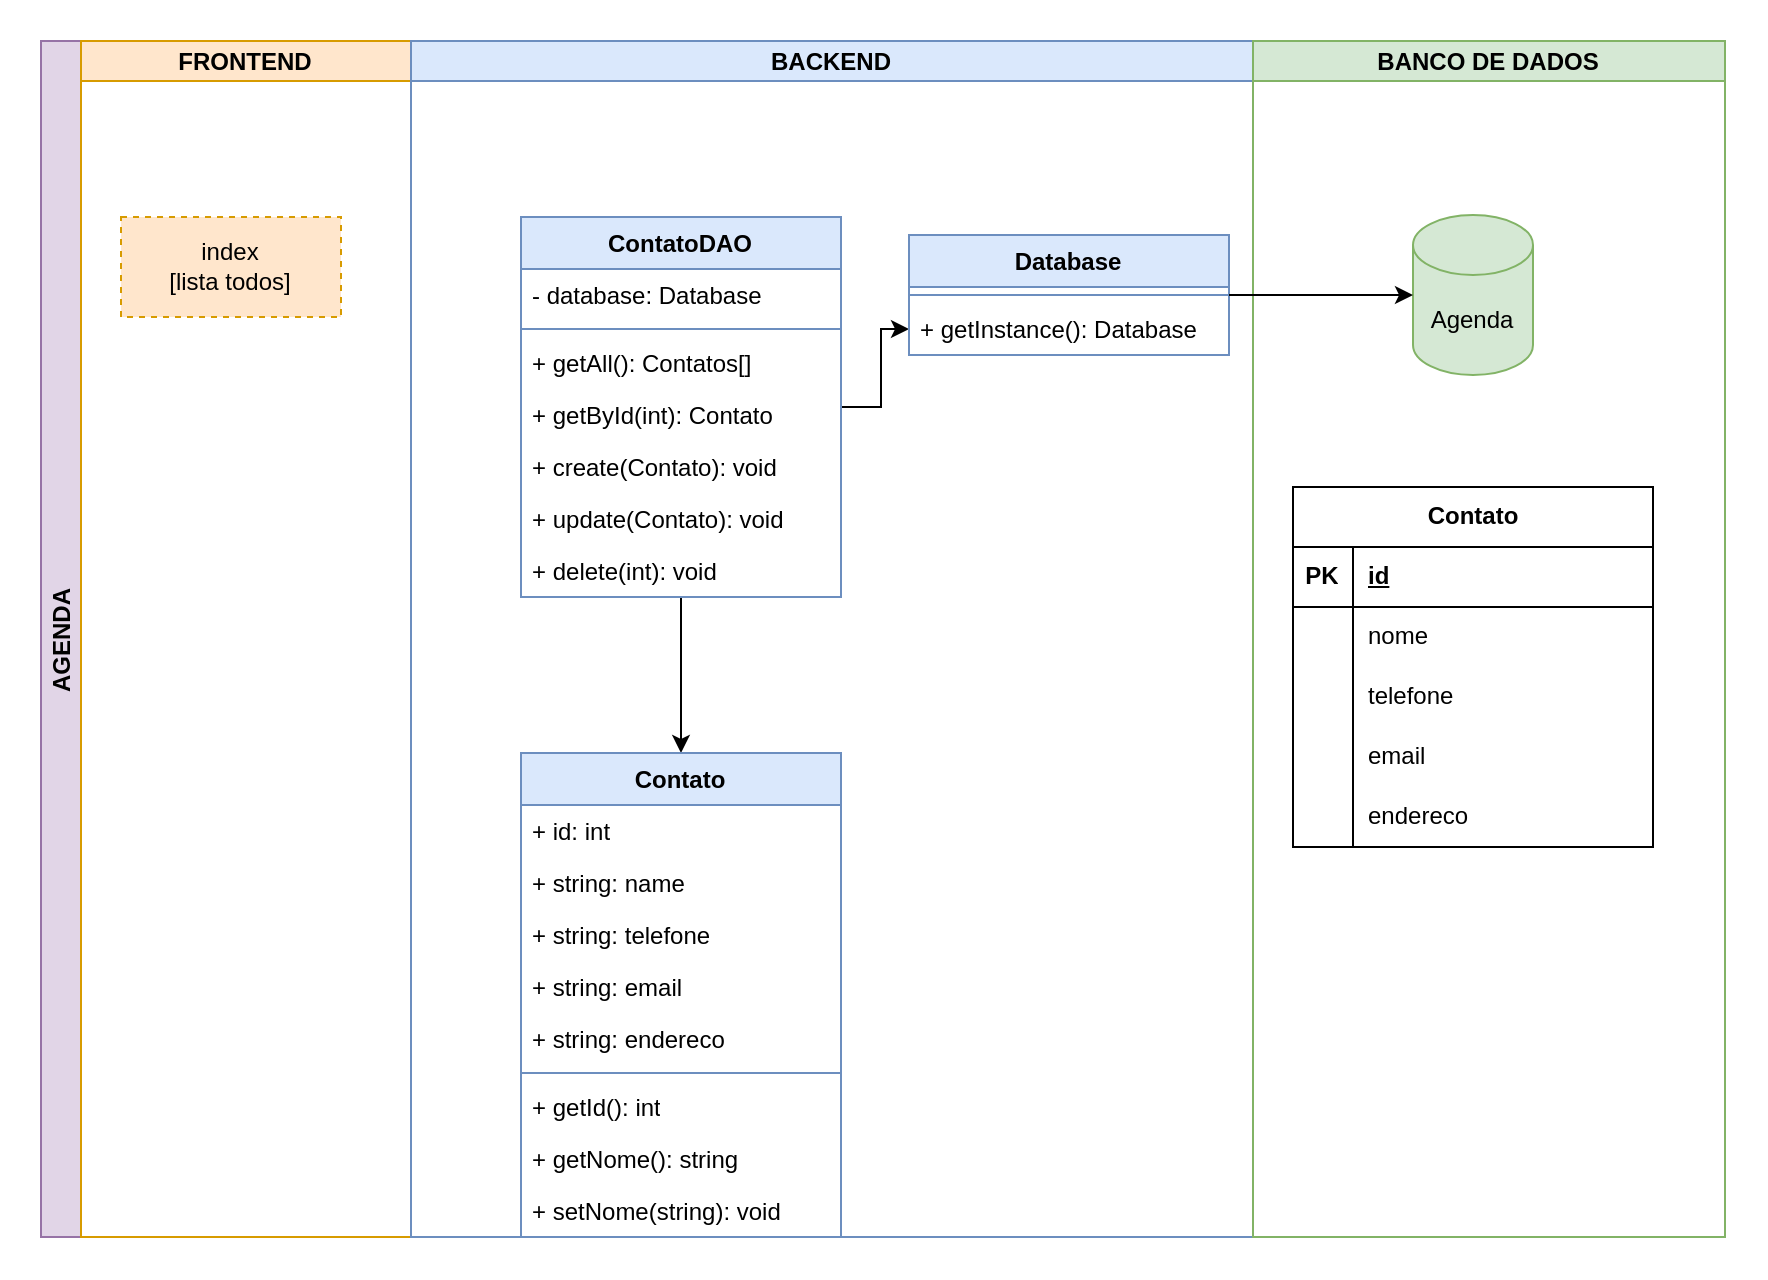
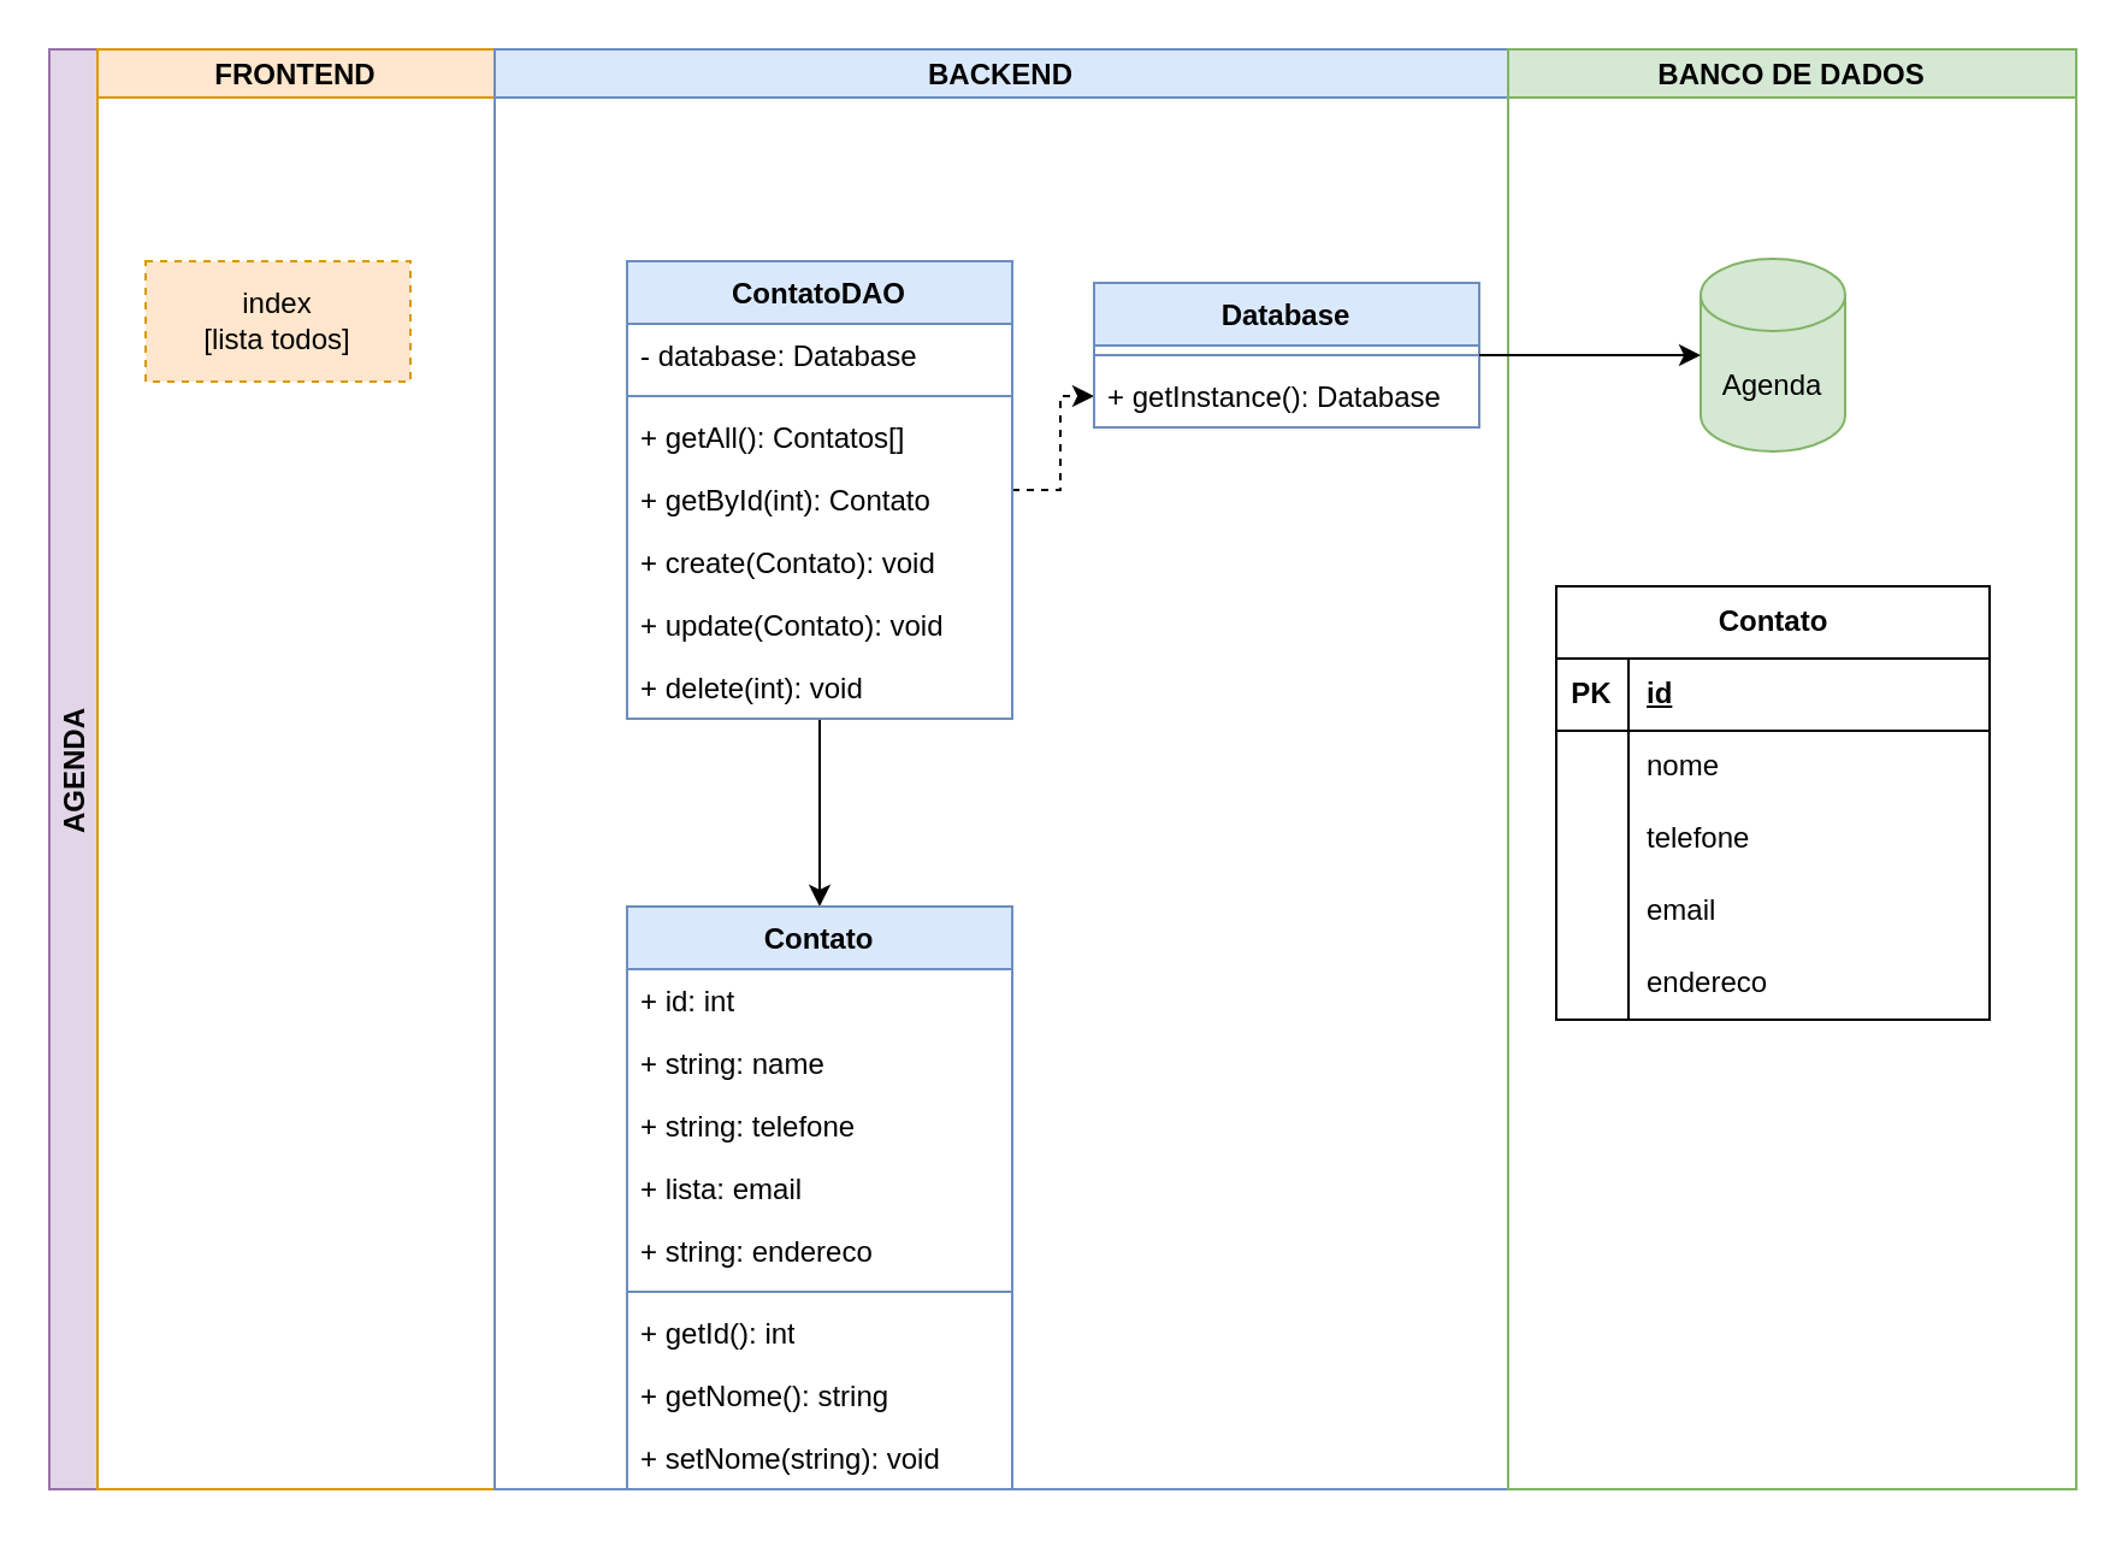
  <mxCell id="0" />
  <mxCell id="1" parent="0" />
  <mxCell id="2" value="index&lt;div&gt;[lista todos]&lt;/div&gt;" style="html=1;whiteSpace=wrap;fillColor=#ffe6cc;strokeColor=#d79b00;dashed=1;" parent="1" vertex="1"><mxGeometry x="60" y="108" width="110" height="50" as="geometry" /></mxCell>
  <mxCell id="3" style="edgeStyle=orthogonalEdgeStyle;rounded=0;orthogonalLoop=1;jettySize=auto;html=1;entryX=0.5;entryY=0;entryDx=0;entryDy=0;" parent="1" source="5" target="19" edge="1"><mxGeometry relative="1" as="geometry" /></mxCell>
- <mxCell id="4" style="edgeStyle=orthogonalEdgeStyle;rounded=0;orthogonalLoop=1;jettySize=auto;html=1;entryX=0;entryY=0.5;entryDx=0;entryDy=0;" parent="1" source="5" target="18" edge="1"><mxGeometry relative="1" as="geometry" /></mxCell>
+ <mxCell id="4" style="edgeStyle=orthogonalEdgeStyle;rounded=0;orthogonalLoop=1;jettySize=auto;html=1;entryX=0;entryY=0.5;entryDx=0;entryDy=0;dashed=1;" parent="1" source="5" target="18" edge="1"><mxGeometry relative="1" as="geometry" /></mxCell>
  <mxCell id="5" value="ContatoDAO" style="swimlane;fontStyle=1;align=center;verticalAlign=top;childLayout=stackLayout;horizontal=1;startSize=26;horizontalStack=0;resizeParent=1;resizeParentMax=0;resizeLast=0;collapsible=1;marginBottom=0;whiteSpace=wrap;html=1;fillColor=#dae8fc;strokeColor=#6c8ebf;" parent="1" vertex="1"><mxGeometry x="260" y="108" width="160" height="190" as="geometry" /></mxCell>
  <mxCell id="6" value="- database: Database" style="text;strokeColor=none;fillColor=none;align=left;verticalAlign=top;spacingLeft=4;spacingRight=4;overflow=hidden;rotatable=0;points=[[0,0.5],[1,0.5]];portConstraint=eastwest;whiteSpace=wrap;html=1;" parent="5" vertex="1"><mxGeometry y="26" width="160" height="26" as="geometry" /></mxCell>
  <mxCell id="7" value="" style="line;strokeWidth=1;fillColor=none;align=left;verticalAlign=middle;spacingTop=-1;spacingLeft=3;spacingRight=3;rotatable=0;labelPosition=right;points=[];portConstraint=eastwest;strokeColor=inherit;" parent="5" vertex="1"><mxGeometry y="52" width="160" height="8" as="geometry" /></mxCell>
  <mxCell id="8" value="+ getAll(): Contatos[]" style="text;strokeColor=none;fillColor=none;align=left;verticalAlign=top;spacingLeft=4;spacingRight=4;overflow=hidden;rotatable=0;points=[[0,0.5],[1,0.5]];portConstraint=eastwest;whiteSpace=wrap;html=1;" parent="5" vertex="1"><mxGeometry y="60" width="160" height="26" as="geometry" /></mxCell>
  <mxCell id="9" value="+ getById(int): Contato" style="text;strokeColor=none;fillColor=none;align=left;verticalAlign=top;spacingLeft=4;spacingRight=4;overflow=hidden;rotatable=0;points=[[0,0.5],[1,0.5]];portConstraint=eastwest;whiteSpace=wrap;html=1;" parent="5" vertex="1"><mxGeometry y="86" width="160" height="26" as="geometry" /></mxCell>
  <mxCell id="10" value="+ create(Contato): void" style="text;strokeColor=none;fillColor=none;align=left;verticalAlign=top;spacingLeft=4;spacingRight=4;overflow=hidden;rotatable=0;points=[[0,0.5],[1,0.5]];portConstraint=eastwest;whiteSpace=wrap;html=1;" vertex="1" parent="5"><mxGeometry y="112" width="160" height="26" as="geometry" /></mxCell>
  <mxCell id="11" value="+ update(Contato): void" style="text;strokeColor=none;fillColor=none;align=left;verticalAlign=top;spacingLeft=4;spacingRight=4;overflow=hidden;rotatable=0;points=[[0,0.5],[1,0.5]];portConstraint=eastwest;whiteSpace=wrap;html=1;" vertex="1" parent="5"><mxGeometry y="138" width="160" height="26" as="geometry" /></mxCell>
  <mxCell id="12" value="+ delete(int): void" style="text;strokeColor=none;fillColor=none;align=left;verticalAlign=top;spacingLeft=4;spacingRight=4;overflow=hidden;rotatable=0;points=[[0,0.5],[1,0.5]];portConstraint=eastwest;whiteSpace=wrap;html=1;" vertex="1" parent="5"><mxGeometry y="164" width="160" height="26" as="geometry" /></mxCell>
  <mxCell id="13" value="AGENDA" style="swimlane;childLayout=stackLayout;resizeParent=1;resizeParentMax=0;startSize=20;horizontal=0;horizontalStack=1;fillColor=#e1d5e7;strokeColor=#9673a6;" parent="1" vertex="1"><mxGeometry x="20" y="20" width="842" height="598" as="geometry" /></mxCell>
  <mxCell id="14" value="FRONTEND" style="swimlane;startSize=20;fillColor=#ffe6cc;strokeColor=#d79b00;" parent="13" vertex="1"><mxGeometry x="20" width="165" height="598" as="geometry" /></mxCell>
  <mxCell id="15" value="BACKEND" style="swimlane;startSize=20;fillColor=#dae8fc;strokeColor=#6c8ebf;" parent="13" vertex="1"><mxGeometry x="185" width="421" height="598" as="geometry" /></mxCell>
  <mxCell id="16" value="Database" style="swimlane;fontStyle=1;align=center;verticalAlign=top;childLayout=stackLayout;horizontal=1;startSize=26;horizontalStack=0;resizeParent=1;resizeParentMax=0;resizeLast=0;collapsible=1;marginBottom=0;whiteSpace=wrap;html=1;fillColor=#dae8fc;strokeColor=#6c8ebf;" parent="15" vertex="1"><mxGeometry x="249" y="97" width="160" height="60" as="geometry" /></mxCell>
  <mxCell id="17" value="" style="line;strokeWidth=1;fillColor=none;align=left;verticalAlign=middle;spacingTop=-1;spacingLeft=3;spacingRight=3;rotatable=0;labelPosition=right;points=[];portConstraint=eastwest;strokeColor=inherit;" parent="16" vertex="1"><mxGeometry y="26" width="160" height="8" as="geometry" /></mxCell>
  <mxCell id="18" value="+ getInstance(): Database" style="text;strokeColor=none;fillColor=none;align=left;verticalAlign=top;spacingLeft=4;spacingRight=4;overflow=hidden;rotatable=0;points=[[0,0.5],[1,0.5]];portConstraint=eastwest;whiteSpace=wrap;html=1;" parent="16" vertex="1"><mxGeometry y="34" width="160" height="26" as="geometry" /></mxCell>
  <mxCell id="19" value="Contato" style="swimlane;fontStyle=1;align=center;verticalAlign=top;childLayout=stackLayout;horizontal=1;startSize=26;horizontalStack=0;resizeParent=1;resizeParentMax=0;resizeLast=0;collapsible=1;marginBottom=0;whiteSpace=wrap;html=1;fillColor=#dae8fc;strokeColor=#6c8ebf;" parent="15" vertex="1"><mxGeometry x="55" y="356" width="160" height="242" as="geometry" /></mxCell>
  <mxCell id="20" value="+ id: int" style="text;strokeColor=none;fillColor=none;align=left;verticalAlign=top;spacingLeft=4;spacingRight=4;overflow=hidden;rotatable=0;points=[[0,0.5],[1,0.5]];portConstraint=eastwest;whiteSpace=wrap;html=1;" parent="19" vertex="1"><mxGeometry y="26" width="160" height="26" as="geometry" /></mxCell>
  <mxCell id="21" value="+ string: name" style="text;strokeColor=none;fillColor=none;align=left;verticalAlign=top;spacingLeft=4;spacingRight=4;overflow=hidden;rotatable=0;points=[[0,0.5],[1,0.5]];portConstraint=eastwest;whiteSpace=wrap;html=1;" parent="19" vertex="1"><mxGeometry y="52" width="160" height="26" as="geometry" /></mxCell>
  <mxCell id="22" value="+ string: telefone" style="text;strokeColor=none;fillColor=none;align=left;verticalAlign=top;spacingLeft=4;spacingRight=4;overflow=hidden;rotatable=0;points=[[0,0.5],[1,0.5]];portConstraint=eastwest;whiteSpace=wrap;html=1;" vertex="1" parent="19"><mxGeometry y="78" width="160" height="26" as="geometry" /></mxCell>
- <mxCell id="23" value="+ string: email" style="text;strokeColor=none;fillColor=none;align=left;verticalAlign=top;spacingLeft=4;spacingRight=4;overflow=hidden;rotatable=0;points=[[0,0.5],[1,0.5]];portConstraint=eastwest;whiteSpace=wrap;html=1;" vertex="1" parent="19"><mxGeometry y="104" width="160" height="26" as="geometry" /></mxCell>
+ <mxCell id="23" value="+ lista: email" style="text;strokeColor=none;fillColor=none;align=left;verticalAlign=top;spacingLeft=4;spacingRight=4;overflow=hidden;rotatable=0;points=[[0,0.5],[1,0.5]];portConstraint=eastwest;whiteSpace=wrap;html=1;" vertex="1" parent="19"><mxGeometry y="104" width="160" height="26" as="geometry" /></mxCell>
  <mxCell id="24" value="+ string: endereco" style="text;strokeColor=none;fillColor=none;align=left;verticalAlign=top;spacingLeft=4;spacingRight=4;overflow=hidden;rotatable=0;points=[[0,0.5],[1,0.5]];portConstraint=eastwest;whiteSpace=wrap;html=1;" vertex="1" parent="19"><mxGeometry y="130" width="160" height="26" as="geometry" /></mxCell>
  <mxCell id="25" value="" style="line;strokeWidth=1;fillColor=none;align=left;verticalAlign=middle;spacingTop=-1;spacingLeft=3;spacingRight=3;rotatable=0;labelPosition=right;points=[];portConstraint=eastwest;strokeColor=inherit;" parent="19" vertex="1"><mxGeometry y="156" width="160" height="8" as="geometry" /></mxCell>
  <mxCell id="26" value="+ getId(): int" style="text;strokeColor=none;fillColor=none;align=left;verticalAlign=top;spacingLeft=4;spacingRight=4;overflow=hidden;rotatable=0;points=[[0,0.5],[1,0.5]];portConstraint=eastwest;whiteSpace=wrap;html=1;" parent="19" vertex="1"><mxGeometry y="164" width="160" height="26" as="geometry" /></mxCell>
  <mxCell id="27" value="+ getNome(): string" style="text;strokeColor=none;fillColor=none;align=left;verticalAlign=top;spacingLeft=4;spacingRight=4;overflow=hidden;rotatable=0;points=[[0,0.5],[1,0.5]];portConstraint=eastwest;whiteSpace=wrap;html=1;" parent="19" vertex="1"><mxGeometry y="190" width="160" height="26" as="geometry" /></mxCell>
  <mxCell id="28" value="+ setNome(string): void" style="text;strokeColor=none;fillColor=none;align=left;verticalAlign=top;spacingLeft=4;spacingRight=4;overflow=hidden;rotatable=0;points=[[0,0.5],[1,0.5]];portConstraint=eastwest;whiteSpace=wrap;html=1;" parent="19" vertex="1"><mxGeometry y="216" width="160" height="26" as="geometry" /></mxCell>
  <mxCell id="29" value="BANCO DE DADOS" style="swimlane;startSize=20;fillColor=#d5e8d4;strokeColor=#82b366;" parent="13" vertex="1"><mxGeometry x="606" width="236" height="598" as="geometry" /></mxCell>
  <mxCell id="30" value="Agenda" style="shape=cylinder3;whiteSpace=wrap;html=1;boundedLbl=1;backgroundOutline=1;size=15;fillColor=#d5e8d4;strokeColor=#82b366;" parent="29" vertex="1"><mxGeometry x="80" y="87" width="60" height="80" as="geometry" /></mxCell>
  <mxCell id="31" value="Contato" style="shape=table;startSize=30;container=1;collapsible=1;childLayout=tableLayout;fixedRows=1;rowLines=0;fontStyle=1;align=center;resizeLast=1;html=1;" vertex="1" parent="29"><mxGeometry x="20" y="223" width="180" height="180" as="geometry" /></mxCell>
  <mxCell id="32" value="" style="shape=tableRow;horizontal=0;startSize=0;swimlaneHead=0;swimlaneBody=0;fillColor=none;collapsible=0;dropTarget=0;points=[[0,0.5],[1,0.5]];portConstraint=eastwest;top=0;left=0;right=0;bottom=1;" vertex="1" parent="31"><mxGeometry y="30" width="180" height="30" as="geometry" /></mxCell>
  <mxCell id="33" value="PK" style="shape=partialRectangle;connectable=0;fillColor=none;top=0;left=0;bottom=0;right=0;fontStyle=1;overflow=hidden;whiteSpace=wrap;html=1;" vertex="1" parent="32"><mxGeometry width="30" height="30" as="geometry"><mxRectangle width="30" height="30" as="alternateBounds" /></mxGeometry></mxCell>
  <mxCell id="34" value="id" style="shape=partialRectangle;connectable=0;fillColor=none;top=0;left=0;bottom=0;right=0;align=left;spacingLeft=6;fontStyle=5;overflow=hidden;whiteSpace=wrap;html=1;" vertex="1" parent="32"><mxGeometry x="30" width="150" height="30" as="geometry"><mxRectangle width="150" height="30" as="alternateBounds" /></mxGeometry></mxCell>
  <mxCell id="35" value="" style="shape=tableRow;horizontal=0;startSize=0;swimlaneHead=0;swimlaneBody=0;fillColor=none;collapsible=0;dropTarget=0;points=[[0,0.5],[1,0.5]];portConstraint=eastwest;top=0;left=0;right=0;bottom=0;" vertex="1" parent="31"><mxGeometry y="60" width="180" height="30" as="geometry" /></mxCell>
  <mxCell id="36" value="" style="shape=partialRectangle;connectable=0;fillColor=none;top=0;left=0;bottom=0;right=0;editable=1;overflow=hidden;whiteSpace=wrap;html=1;" vertex="1" parent="35"><mxGeometry width="30" height="30" as="geometry"><mxRectangle width="30" height="30" as="alternateBounds" /></mxGeometry></mxCell>
  <mxCell id="37" value="nome" style="shape=partialRectangle;connectable=0;fillColor=none;top=0;left=0;bottom=0;right=0;align=left;spacingLeft=6;overflow=hidden;whiteSpace=wrap;html=1;" vertex="1" parent="35"><mxGeometry x="30" width="150" height="30" as="geometry"><mxRectangle width="150" height="30" as="alternateBounds" /></mxGeometry></mxCell>
  <mxCell id="38" value="" style="shape=tableRow;horizontal=0;startSize=0;swimlaneHead=0;swimlaneBody=0;fillColor=none;collapsible=0;dropTarget=0;points=[[0,0.5],[1,0.5]];portConstraint=eastwest;top=0;left=0;right=0;bottom=0;" vertex="1" parent="31"><mxGeometry y="90" width="180" height="30" as="geometry" /></mxCell>
  <mxCell id="39" value="" style="shape=partialRectangle;connectable=0;fillColor=none;top=0;left=0;bottom=0;right=0;editable=1;overflow=hidden;whiteSpace=wrap;html=1;" vertex="1" parent="38"><mxGeometry width="30" height="30" as="geometry"><mxRectangle width="30" height="30" as="alternateBounds" /></mxGeometry></mxCell>
  <mxCell id="40" value="telefone" style="shape=partialRectangle;connectable=0;fillColor=none;top=0;left=0;bottom=0;right=0;align=left;spacingLeft=6;overflow=hidden;whiteSpace=wrap;html=1;" vertex="1" parent="38"><mxGeometry x="30" width="150" height="30" as="geometry"><mxRectangle width="150" height="30" as="alternateBounds" /></mxGeometry></mxCell>
  <mxCell id="41" value="" style="shape=tableRow;horizontal=0;startSize=0;swimlaneHead=0;swimlaneBody=0;fillColor=none;collapsible=0;dropTarget=0;points=[[0,0.5],[1,0.5]];portConstraint=eastwest;top=0;left=0;right=0;bottom=0;" vertex="1" parent="31"><mxGeometry y="120" width="180" height="30" as="geometry" /></mxCell>
  <mxCell id="42" value="" style="shape=partialRectangle;connectable=0;fillColor=none;top=0;left=0;bottom=0;right=0;editable=1;overflow=hidden;whiteSpace=wrap;html=1;" vertex="1" parent="41"><mxGeometry width="30" height="30" as="geometry"><mxRectangle width="30" height="30" as="alternateBounds" /></mxGeometry></mxCell>
  <mxCell id="43" value="email" style="shape=partialRectangle;connectable=0;fillColor=none;top=0;left=0;bottom=0;right=0;align=left;spacingLeft=6;overflow=hidden;whiteSpace=wrap;html=1;" vertex="1" parent="41"><mxGeometry x="30" width="150" height="30" as="geometry"><mxRectangle width="150" height="30" as="alternateBounds" /></mxGeometry></mxCell>
  <mxCell id="44" value="" style="shape=tableRow;horizontal=0;startSize=0;swimlaneHead=0;swimlaneBody=0;fillColor=none;collapsible=0;dropTarget=0;points=[[0,0.5],[1,0.5]];portConstraint=eastwest;top=0;left=0;right=0;bottom=0;" vertex="1" parent="31"><mxGeometry y="150" width="180" height="30" as="geometry" /></mxCell>
  <mxCell id="45" value="" style="shape=partialRectangle;connectable=0;fillColor=none;top=0;left=0;bottom=0;right=0;editable=1;overflow=hidden;whiteSpace=wrap;html=1;" vertex="1" parent="44"><mxGeometry width="30" height="30" as="geometry"><mxRectangle width="30" height="30" as="alternateBounds" /></mxGeometry></mxCell>
  <mxCell id="46" value="endereco" style="shape=partialRectangle;connectable=0;fillColor=none;top=0;left=0;bottom=0;right=0;align=left;spacingLeft=6;overflow=hidden;whiteSpace=wrap;html=1;" vertex="1" parent="44"><mxGeometry x="30" width="150" height="30" as="geometry"><mxRectangle width="150" height="30" as="alternateBounds" /></mxGeometry></mxCell>
  <mxCell id="47" style="edgeStyle=orthogonalEdgeStyle;rounded=0;orthogonalLoop=1;jettySize=auto;html=1;entryX=0;entryY=0.5;entryDx=0;entryDy=0;entryPerimeter=0;" parent="13" source="17" target="30" edge="1"><mxGeometry relative="1" as="geometry" /></mxCell>
